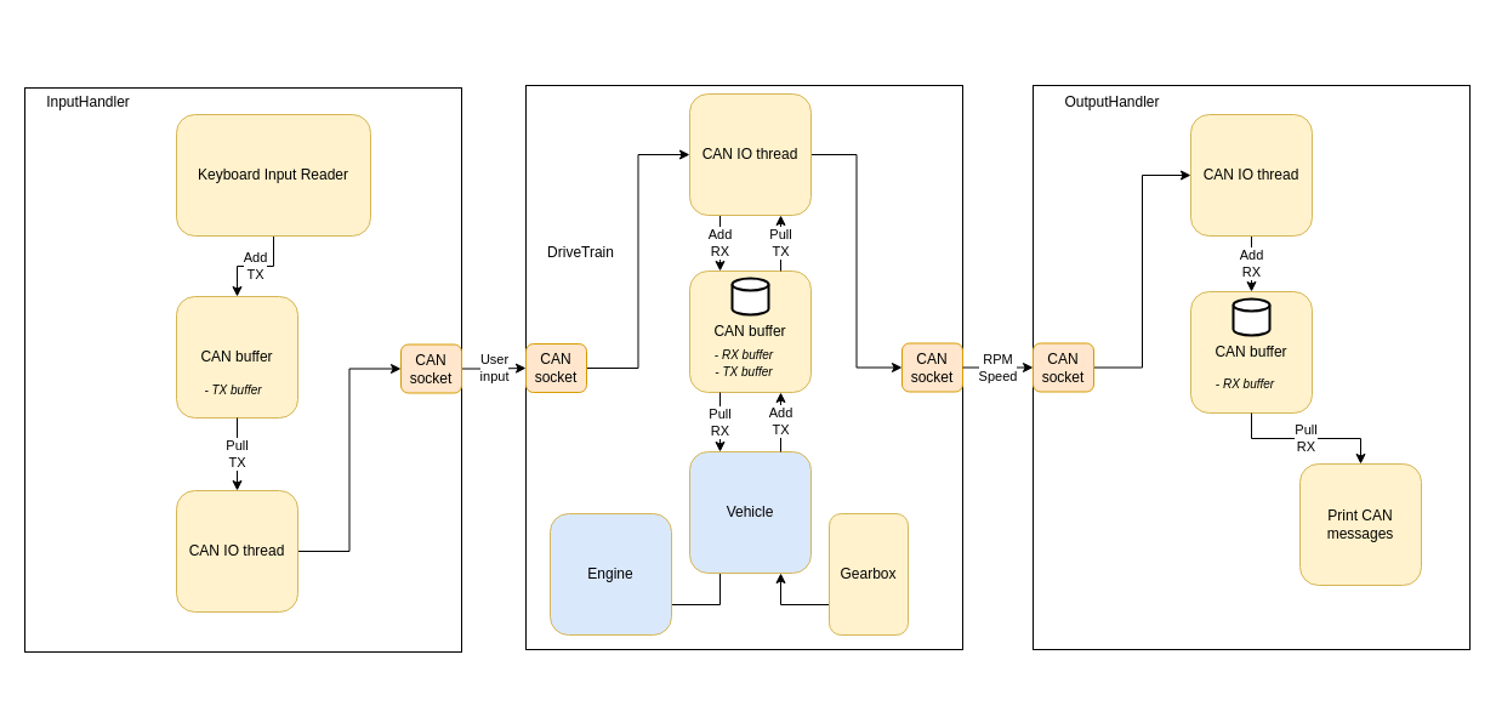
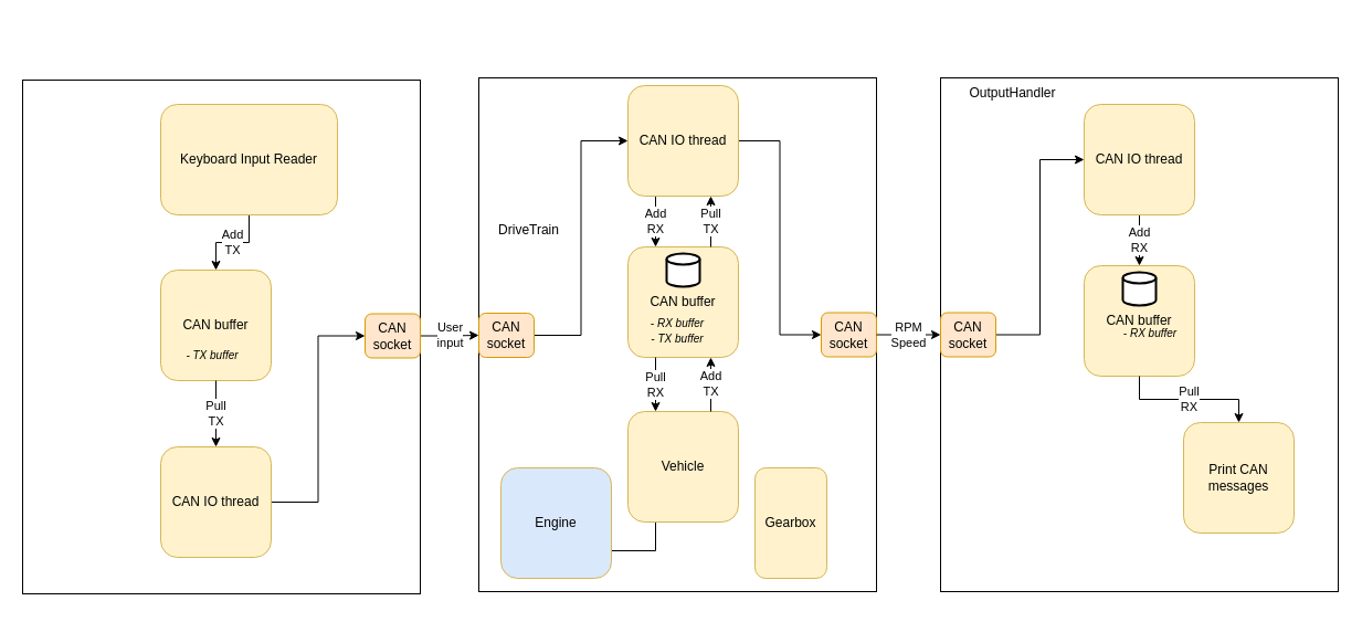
  <mxCell id="0" />
  <mxCell id="1" parent="0" />
  <mxCell id="2" value="" style="rounded=0;whiteSpace=wrap;html=1;" vertex="1" parent="1"><mxGeometry x="20" y="72" width="360" height="465" as="geometry" /></mxCell>
  <mxCell id="3" value="" style="group" parent="1" vertex="1" connectable="0"><mxGeometry x="393" y="20" width="450" height="540" as="geometry" /></mxCell>
  <mxCell id="4" value="" style="rounded=0;whiteSpace=wrap;html=1;" parent="3" vertex="1"><mxGeometry x="40" y="50" width="360" height="465" as="geometry" /></mxCell>
  <mxCell id="5" value="DriveTrain" style="text;html=1;align=center;verticalAlign=middle;resizable=0;points=[];autosize=1;" parent="3" vertex="1"><mxGeometry x="45" y="178" width="80" height="20" as="geometry" /></mxCell>
  <mxCell id="6" style="edgeStyle=orthogonalEdgeStyle;rounded=0;orthogonalLoop=1;jettySize=auto;html=1;entryX=0.25;entryY=1;entryDx=0;entryDy=0;exitX=1;exitY=0.75;exitDx=0;exitDy=0;endArrow=none;" edge="1" parent="3" source="7" target="19"><mxGeometry relative="1" as="geometry" /></mxCell>
  <mxCell id="7" value="Engine" style="rounded=1;whiteSpace=wrap;html=1;fillColor=#dae8fc;strokeColor=#d6b656;" parent="3" vertex="1"><mxGeometry x="60" y="403" width="100" height="100" as="geometry" /></mxCell>
- <mxCell id="8" style="edgeStyle=orthogonalEdgeStyle;rounded=0;orthogonalLoop=1;jettySize=auto;html=1;entryX=0.75;entryY=1;entryDx=0;entryDy=0;exitX=0;exitY=0.75;exitDx=0;exitDy=0;" edge="1" parent="3" source="9" target="19"><mxGeometry relative="1" as="geometry" /></mxCell>
  <mxCell id="9" value="Gearbox" style="rounded=1;whiteSpace=wrap;html=1;fillColor=#fff2cc;strokeColor=#d6b656;" parent="3" vertex="1"><mxGeometry x="290" y="403" width="65" height="100" as="geometry" /></mxCell>
  <mxCell id="10" style="edgeStyle=orthogonalEdgeStyle;rounded=0;orthogonalLoop=1;jettySize=auto;html=1;entryX=0;entryY=0.5;entryDx=0;entryDy=0;" edge="1" parent="3" source="11" target="14"><mxGeometry relative="1" as="geometry" /></mxCell>
  <mxCell id="11" value="CAN socket" style="rounded=1;whiteSpace=wrap;html=1;fillColor=#ffe6cc;strokeColor=#d79b00;" vertex="1" parent="3"><mxGeometry x="40" y="263" width="50" height="40" as="geometry" /></mxCell>
  <mxCell id="12" style="edgeStyle=orthogonalEdgeStyle;rounded=0;orthogonalLoop=1;jettySize=auto;html=1;entryX=0;entryY=0.5;entryDx=0;entryDy=0;" edge="1" parent="3" source="14" target="20"><mxGeometry relative="1" as="geometry" /></mxCell>
  <mxCell id="13" value="&lt;div&gt;Add&lt;br&gt;&lt;/div&gt;&lt;div&gt;RX&lt;br&gt;&lt;/div&gt;" style="edgeStyle=orthogonalEdgeStyle;rounded=0;orthogonalLoop=1;jettySize=auto;html=1;exitX=0.25;exitY=1;exitDx=0;exitDy=0;entryX=0.25;entryY=0;entryDx=0;entryDy=0;" edge="1" parent="3" source="14" target="16"><mxGeometry relative="1" as="geometry" /></mxCell>
  <mxCell id="14" value="CAN IO thread" style="rounded=1;whiteSpace=wrap;html=1;fillColor=#fff2cc;strokeColor=#d6b656;" vertex="1" parent="3"><mxGeometry x="175" y="57" width="100" height="100" as="geometry" /></mxCell>
  <mxCell id="15" value="" style="group" vertex="1" connectable="0" parent="3"><mxGeometry x="175" y="203" width="100" height="100" as="geometry" /></mxCell>
  <mxCell id="16" value="CAN buffer" style="rounded=1;whiteSpace=wrap;html=1;fillColor=#fff2cc;strokeColor=#d6b656;" vertex="1" parent="15"><mxGeometry width="100" height="100" as="geometry" /></mxCell>
  <mxCell id="17" value="" style="strokeWidth=2;html=1;shape=mxgraph.flowchart.database;whiteSpace=wrap;" vertex="1" parent="15"><mxGeometry x="35" y="6" width="30" height="30" as="geometry" /></mxCell>
  <mxCell id="18" value="&lt;div&gt;&lt;font style=&quot;font-size: 10px&quot;&gt;&lt;i&gt;- RX buffer&lt;br&gt;&lt;/i&gt;&lt;/font&gt;&lt;/div&gt;&lt;div&gt;&lt;font style=&quot;font-size: 10px&quot;&gt;&lt;i&gt;- TX buffer&lt;/i&gt;&lt;/font&gt;&lt;/div&gt;&lt;div&gt;&lt;font style=&quot;font-size: 10px&quot;&gt;&lt;i&gt;&lt;br&gt;&lt;/i&gt;&lt;/font&gt;&lt;/div&gt;" style="text;html=1;strokeColor=none;fillColor=none;align=center;verticalAlign=middle;whiteSpace=wrap;rounded=0;" vertex="1" parent="15"><mxGeometry x="10" y="73" width="70" height="20" as="geometry" /></mxCell>
- <mxCell id="19" value="Vehicle" style="rounded=1;whiteSpace=wrap;html=1;fillColor=#dae8fc;strokeColor=#d6b656;" vertex="1" parent="3"><mxGeometry x="175" y="352" width="100" height="100" as="geometry" /></mxCell>
+ <mxCell id="19" value="Vehicle" style="rounded=1;whiteSpace=wrap;html=1;fillColor=#fff2cc;strokeColor=#d6b656;" vertex="1" parent="3"><mxGeometry x="175" y="352" width="100" height="100" as="geometry" /></mxCell>
  <mxCell id="20" value="CAN socket" style="rounded=1;whiteSpace=wrap;html=1;fillColor=#ffe6cc;strokeColor=#d79b00;" vertex="1" parent="3"><mxGeometry x="350" y="262.5" width="50" height="40" as="geometry" /></mxCell>
  <mxCell id="21" value="&lt;div&gt;Pull&lt;/div&gt;&lt;div&gt;RX&lt;/div&gt;" style="endArrow=classic;html=1;entryX=0.25;entryY=0;entryDx=0;entryDy=0;exitX=0.25;exitY=1;exitDx=0;exitDy=0;" edge="1" parent="3" source="16" target="19"><mxGeometry width="50" height="50" relative="1" as="geometry"><mxPoint x="200" y="290" as="sourcePoint" /><mxPoint x="250" y="240" as="targetPoint" /></mxGeometry></mxCell>
  <mxCell id="22" value="Add&lt;br&gt;&lt;div&gt;TX&lt;br&gt;&lt;/div&gt;" style="endArrow=classic;html=1;exitX=0.75;exitY=0;exitDx=0;exitDy=0;entryX=0.75;entryY=1;entryDx=0;entryDy=0;" edge="1" parent="3" source="19" target="16"><mxGeometry width="50" height="50" relative="1" as="geometry"><mxPoint x="130" y="300" as="sourcePoint" /><mxPoint x="180" y="250" as="targetPoint" /></mxGeometry></mxCell>
  <mxCell id="23" value="&lt;div&gt;Pull&lt;/div&gt;&lt;div&gt;TX&lt;br&gt;&lt;/div&gt;" style="edgeStyle=orthogonalEdgeStyle;rounded=0;orthogonalLoop=1;jettySize=auto;html=1;exitX=0.75;exitY=0;exitDx=0;exitDy=0;entryX=0.75;entryY=1;entryDx=0;entryDy=0;" edge="1" parent="3" source="16" target="14"><mxGeometry relative="1" as="geometry" /></mxCell>
  <mxCell id="24" value="&lt;div&gt;RPM&lt;/div&gt;&lt;div&gt;Speed&lt;br&gt;&lt;/div&gt;" style="edgeStyle=orthogonalEdgeStyle;rounded=0;orthogonalLoop=1;jettySize=auto;html=1;exitX=1;exitY=0.5;exitDx=0;exitDy=0;entryX=0;entryY=0.5;entryDx=0;entryDy=0;" parent="1" source="4" target="25" edge="1"><mxGeometry relative="1" as="geometry"><mxPoint x="1063" y="303" as="targetPoint" /></mxGeometry></mxCell>
  <mxCell id="25" value="" style="rounded=0;whiteSpace=wrap;html=1;" parent="1" vertex="1"><mxGeometry x="851" y="70" width="360" height="465" as="geometry" /></mxCell>
  <mxCell id="26" value="OutputHandler" style="text;html=1;align=center;verticalAlign=middle;resizable=0;points=[];autosize=1;" parent="1" vertex="1"><mxGeometry x="861" y="74" width="110" height="20" as="geometry" /></mxCell>
  <mxCell id="27" style="edgeStyle=orthogonalEdgeStyle;rounded=0;orthogonalLoop=1;jettySize=auto;html=1;entryX=0;entryY=0.5;entryDx=0;entryDy=0;" edge="1" parent="1" source="28" target="31"><mxGeometry relative="1" as="geometry" /></mxCell>
  <mxCell id="28" value="CAN socket" style="rounded=1;whiteSpace=wrap;html=1;fillColor=#ffe6cc;strokeColor=#d79b00;" vertex="1" parent="1"><mxGeometry x="851" y="282.5" width="50" height="40" as="geometry" /></mxCell>
  <mxCell id="29" value="Print CAN messages" style="rounded=1;whiteSpace=wrap;html=1;fillColor=#fff2cc;strokeColor=#d6b656;" vertex="1" parent="1"><mxGeometry x="1071" y="382" width="100" height="100" as="geometry" /></mxCell>
  <mxCell id="30" value="&lt;div&gt;Add&lt;br&gt;&lt;/div&gt;&lt;div&gt;RX&lt;br&gt;&lt;/div&gt;" style="edgeStyle=orthogonalEdgeStyle;rounded=0;orthogonalLoop=1;jettySize=auto;html=1;entryX=0.5;entryY=0;entryDx=0;entryDy=0;" edge="1" parent="1" source="31" target="33"><mxGeometry relative="1" as="geometry" /></mxCell>
  <mxCell id="31" value="CAN IO thread" style="rounded=1;whiteSpace=wrap;html=1;fillColor=#fff2cc;strokeColor=#d6b656;" vertex="1" parent="1"><mxGeometry x="981" y="94" width="100" height="100" as="geometry" /></mxCell>
  <mxCell id="32" value="" style="group" vertex="1" connectable="0" parent="1"><mxGeometry x="981" y="240" width="100" height="100" as="geometry" /></mxCell>
  <mxCell id="33" value="CAN buffer" style="rounded=1;whiteSpace=wrap;html=1;fillColor=#fff2cc;strokeColor=#d6b656;" vertex="1" parent="32"><mxGeometry width="100" height="100" as="geometry" /></mxCell>
  <mxCell id="34" value="" style="strokeWidth=2;html=1;shape=mxgraph.flowchart.database;whiteSpace=wrap;" vertex="1" parent="32"><mxGeometry x="35" y="6" width="30" height="30" as="geometry" /></mxCell>
- <mxCell id="35" value="&lt;div&gt;&lt;font style=&quot;font-size: 10px&quot;&gt;&lt;i&gt;- RX buffer&lt;br&gt;&lt;/i&gt;&lt;/font&gt;&lt;/div&gt;&lt;div&gt;&lt;font style=&quot;font-size: 10px&quot;&gt;&lt;i&gt;&lt;br&gt;&lt;/i&gt;&lt;/font&gt;&lt;/div&gt;" style="text;html=1;strokeColor=none;fillColor=none;align=center;verticalAlign=middle;whiteSpace=wrap;rounded=0;" vertex="1" parent="32"><mxGeometry x="10" y="73" width="70" height="20" as="geometry" /></mxCell>
+ <mxCell id="35" value="&lt;div&gt;&lt;font style=&quot;font-size: 10px&quot;&gt;&lt;i&gt;- RX buffer&lt;br&gt;&lt;/i&gt;&lt;/font&gt;&lt;/div&gt;&lt;div&gt;&lt;font style=&quot;font-size: 10px&quot;&gt;&lt;i&gt;&lt;br&gt;&lt;/i&gt;&lt;/font&gt;&lt;/div&gt;" style="text;html=1;strokeColor=none;fillColor=none;align=center;verticalAlign=middle;whiteSpace=wrap;rounded=0;" vertex="1" parent="32"><mxGeometry x="25" y="58" width="70" height="20" as="geometry" /></mxCell>
  <mxCell id="36" value="&lt;div&gt;Add&lt;/div&gt;&lt;div&gt;TX&lt;br&gt;&lt;/div&gt;" style="edgeStyle=orthogonalEdgeStyle;rounded=0;orthogonalLoop=1;jettySize=auto;html=1;entryX=0.5;entryY=0;entryDx=0;entryDy=0;" edge="1" parent="1" source="46" target="43"><mxGeometry relative="1" as="geometry" /></mxCell>
- <mxCell id="37" value="InputHandler" style="text;html=1;align=center;verticalAlign=middle;resizable=0;points=[];autosize=1;" parent="1" vertex="1"><mxGeometry x="21.997" y="74" width="100" height="20" as="geometry" /></mxCell>
  <mxCell id="38" value="" style="group" vertex="1" connectable="0" parent="1"><mxGeometry x="116.002" y="243.996" width="526.538" height="280.294" as="geometry" /></mxCell>
  <mxCell id="39" value="" style="group" vertex="1" connectable="0" parent="38"><mxGeometry width="526.538" height="280.294" as="geometry" /></mxCell>
  <mxCell id="40" value="" style="group" vertex="1" connectable="0" parent="39"><mxGeometry width="526.538" height="280.294" as="geometry" /></mxCell>
  <mxCell id="41" value="" style="strokeWidth=2;html=1;shape=mxgraph.flowchart.database;whiteSpace=wrap;" vertex="1" parent="40"><mxGeometry x="69.385" y="6.053" width="34.615" height="30.265" as="geometry" /></mxCell>
  <mxCell id="42" value="&lt;font style=&quot;font-size: 10px&quot;&gt;&lt;i&gt;- TX buffer&lt;/i&gt;&lt;/font&gt;" style="text;html=1;strokeColor=none;fillColor=none;align=center;verticalAlign=middle;whiteSpace=wrap;rounded=0;" vertex="1" parent="40"><mxGeometry x="40.538" y="73.644" width="80.769" height="20.176" as="geometry" /></mxCell>
  <mxCell id="43" value="CAN buffer" style="rounded=1;whiteSpace=wrap;html=1;fillColor=#fff2cc;strokeColor=#d6b656;" vertex="1" parent="40"><mxGeometry x="29" width="100" height="100" as="geometry" /></mxCell>
  <mxCell id="44" value="&lt;div&gt;&lt;font style=&quot;font-size: 10px&quot;&gt;&lt;i&gt;- TX buffer&lt;br&gt;&lt;/i&gt;&lt;/font&gt;&lt;/div&gt;&lt;div&gt;&lt;font style=&quot;font-size: 10px&quot;&gt;&lt;i&gt;&lt;br&gt;&lt;/i&gt;&lt;/font&gt;&lt;/div&gt;" style="text;html=1;strokeColor=none;fillColor=none;align=center;verticalAlign=middle;whiteSpace=wrap;rounded=0;" vertex="1" parent="40"><mxGeometry x="40.538" y="73.644" width="70" height="20" as="geometry" /></mxCell>
  <mxCell id="45" value="&lt;div&gt;Pull&lt;/div&gt;&lt;div&gt;TX&lt;br&gt;&lt;/div&gt;" style="edgeStyle=orthogonalEdgeStyle;rounded=0;orthogonalLoop=1;jettySize=auto;html=1;entryX=0.5;entryY=0;entryDx=0;entryDy=0;" edge="1" parent="1" source="43" target="48"><mxGeometry relative="1" as="geometry" /></mxCell>
  <mxCell id="46" value="Keyboard Input Reader" style="rounded=1;whiteSpace=wrap;html=1;fillColor=#fff2cc;strokeColor=#d6b656;" parent="1" vertex="1"><mxGeometry x="145.003" y="94" width="160" height="100" as="geometry" /></mxCell>
  <mxCell id="47" style="edgeStyle=orthogonalEdgeStyle;rounded=0;orthogonalLoop=1;jettySize=auto;html=1;entryX=0;entryY=0.5;entryDx=0;entryDy=0;" edge="1" parent="1" source="48" target="50"><mxGeometry relative="1" as="geometry" /></mxCell>
  <mxCell id="48" value="CAN IO thread" style="rounded=1;whiteSpace=wrap;html=1;fillColor=#fff2cc;strokeColor=#d6b656;" vertex="1" parent="1"><mxGeometry x="145.006" y="404.003" width="100" height="100" as="geometry" /></mxCell>
  <mxCell id="49" value="&lt;div&gt;User&lt;/div&gt;&lt;div&gt;input&lt;br&gt;&lt;/div&gt;" style="edgeStyle=orthogonalEdgeStyle;rounded=0;orthogonalLoop=1;jettySize=auto;html=1;" edge="1" parent="1" source="50" target="11"><mxGeometry relative="1" as="geometry" /></mxCell>
  <mxCell id="50" value="CAN socket" style="rounded=1;whiteSpace=wrap;html=1;fillColor=#ffe6cc;strokeColor=#d79b00;" vertex="1" parent="1"><mxGeometry x="330" y="283.5" width="50" height="40" as="geometry" /></mxCell>
  <mxCell id="51" value="&lt;div&gt;Pull&lt;/div&gt;&lt;div&gt;RX&lt;br&gt;&lt;/div&gt;" style="edgeStyle=orthogonalEdgeStyle;rounded=0;orthogonalLoop=1;jettySize=auto;html=1;entryX=0.5;entryY=0;entryDx=0;entryDy=0;" edge="1" parent="1" source="33" target="29"><mxGeometry relative="1" as="geometry" /></mxCell>
